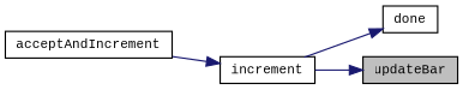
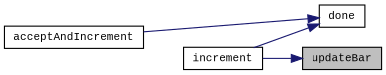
  digraph {
    fontname="Liberation Mono"
    rankdir=LR
    node [color=black fillcolor=white fontname="Liberation Mono" fontsize=10 shape=record style=filled]
    edge [color=midnightblue fontname="Liberation Mono" fontsize=10 labelfontname=FreeSans labelfontsize=10 style=solid]
    n1 [fillcolor=grey75 fontcolor=black height=0.2 label=updateBar width=0.4]
    n2 [height=0.2 label=done width=0.4]
    n3 [height=0.2 label=acceptAndIncrement width=0.4]
    n4 [height=0.2 label=increment width=0.4]
-   n3 -> n4
+   n3 -> n2
    n4 -> n1
    n4 -> n2
  }
